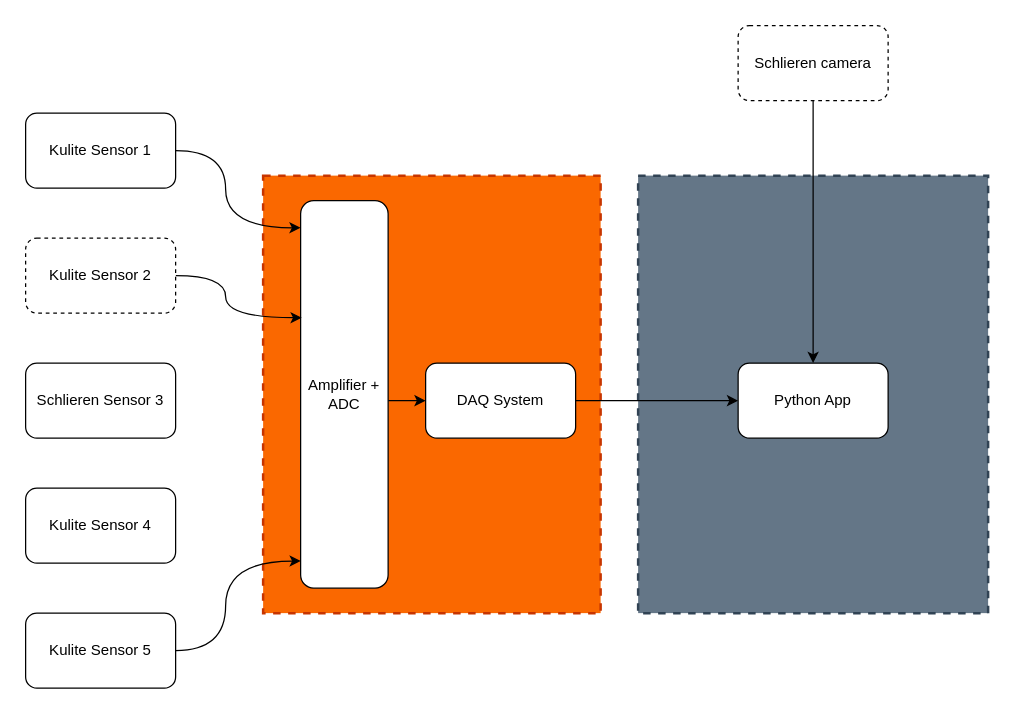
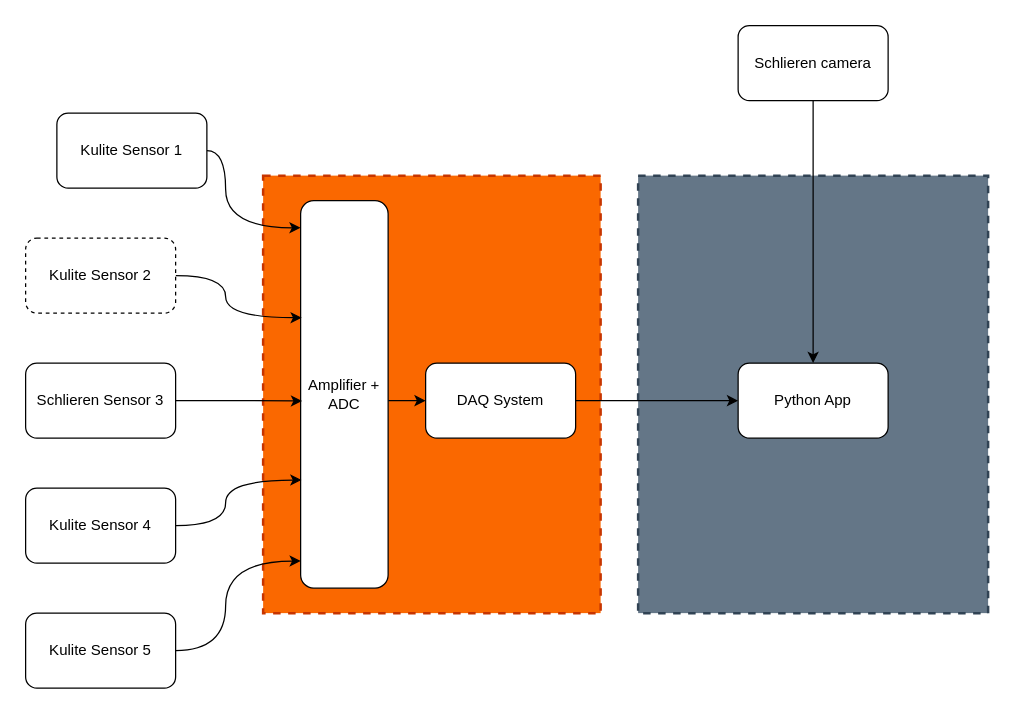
  <mxCell id="0" />
  <mxCell id="1" parent="0" />
  <mxCell id="2" value="" style="rounded=0;whiteSpace=wrap;html=1;dashed=1;strokeWidth=2;fillColor=#647687;strokeColor=#314354;fontColor=#ffffff;" parent="1" vertex="1"><mxGeometry x="510" y="140" width="280" height="350" as="geometry" /></mxCell>
  <mxCell id="3" value="" style="rounded=0;whiteSpace=wrap;html=1;fillColor=#fa6800;strokeColor=#C73500;dashed=1;strokeWidth=2;fontColor=#000000;" parent="1" vertex="1"><mxGeometry x="210" y="140" width="270" height="350" as="geometry" /></mxCell>
  <mxCell id="4" style="edgeStyle=orthogonalEdgeStyle;orthogonalLoop=1;jettySize=auto;html=1;entryX=0;entryY=0.07;entryDx=0;entryDy=0;entryPerimeter=0;curved=1;" parent="1" source="5" target="7" edge="1"><mxGeometry relative="1" as="geometry"><Array as="points"><mxPoint x="180" y="120" /><mxPoint x="180" y="182" /></Array></mxGeometry></mxCell>
- <mxCell id="5" value="Kulite Sensor 1" style="rounded=1;whiteSpace=wrap;html=1;" parent="1" vertex="1"><mxGeometry x="20" y="90" width="120" height="60" as="geometry" /></mxCell>
+ <mxCell id="5" value="Kulite Sensor 1" style="rounded=1;whiteSpace=wrap;html=1;" parent="1" vertex="1"><mxGeometry x="45" y="90" width="120" height="60" as="geometry" /></mxCell>
  <mxCell id="6" style="edgeStyle=orthogonalEdgeStyle;rounded=0;orthogonalLoop=1;jettySize=auto;html=1;entryX=0;entryY=0.5;entryDx=0;entryDy=0;" parent="1" source="7" target="9" edge="1"><mxGeometry relative="1" as="geometry"><Array as="points"><mxPoint x="330" y="320" /><mxPoint x="330" y="320" /></Array></mxGeometry></mxCell>
  <mxCell id="7" value="Amplifier + ADC" style="rounded=1;whiteSpace=wrap;html=1;" parent="1" vertex="1"><mxGeometry x="240" y="160" width="70" height="310" as="geometry" /></mxCell>
  <mxCell id="8" value="" style="edgeStyle=orthogonalEdgeStyle;rounded=0;orthogonalLoop=1;jettySize=auto;html=1;" parent="1" source="9" target="10" edge="1"><mxGeometry relative="1" as="geometry" /></mxCell>
  <mxCell id="9" value="DAQ System" style="rounded=1;whiteSpace=wrap;html=1;" parent="1" vertex="1"><mxGeometry x="340" y="290" width="120" height="60" as="geometry" /></mxCell>
  <mxCell id="10" value="Python App" style="whiteSpace=wrap;html=1;rounded=1;" parent="1" vertex="1"><mxGeometry x="590" y="290" width="120" height="60" as="geometry" /></mxCell>
  <mxCell id="11" style="edgeStyle=orthogonalEdgeStyle;orthogonalLoop=1;jettySize=auto;html=1;entryX=0.013;entryY=0.302;entryDx=0;entryDy=0;entryPerimeter=0;curved=1;" parent="1" source="12" target="7" edge="1"><mxGeometry relative="1" as="geometry"><Array as="points"><mxPoint x="180" y="220" /><mxPoint x="180" y="254" /></Array></mxGeometry></mxCell>
  <mxCell id="12" value="Kulite Sensor 2" style="rounded=1;whiteSpace=wrap;html=1;dashed=1;" parent="1" vertex="1"><mxGeometry x="20" y="190" width="120" height="60" as="geometry" /></mxCell>
+ <mxCell id="13" style="edgeStyle=orthogonalEdgeStyle;rounded=0;orthogonalLoop=1;jettySize=auto;html=1;entryX=0.017;entryY=0.517;entryDx=0;entryDy=0;entryPerimeter=0;" parent="1" source="14" target="7" edge="1"><mxGeometry relative="1" as="geometry" /></mxCell>
  <mxCell id="14" value="Schlieren Sensor 3" style="rounded=1;whiteSpace=wrap;html=1;" parent="1" vertex="1"><mxGeometry x="20" y="290" width="120" height="60" as="geometry" /></mxCell>
+ <mxCell id="15" style="edgeStyle=orthogonalEdgeStyle;orthogonalLoop=1;jettySize=auto;html=1;entryX=0.01;entryY=0.721;entryDx=0;entryDy=0;entryPerimeter=0;curved=1;" parent="1" source="16" target="7" edge="1"><mxGeometry relative="1" as="geometry"><Array as="points"><mxPoint x="180" y="420" /><mxPoint x="180" y="384" /></Array></mxGeometry></mxCell>
  <mxCell id="16" value="Kulite Sensor 4" style="rounded=1;whiteSpace=wrap;html=1;" parent="1" vertex="1"><mxGeometry x="20" y="390" width="120" height="60" as="geometry" /></mxCell>
  <mxCell id="17" style="edgeStyle=orthogonalEdgeStyle;orthogonalLoop=1;jettySize=auto;html=1;entryX=0.002;entryY=0.93;entryDx=0;entryDy=0;entryPerimeter=0;curved=1;" parent="1" source="18" target="7" edge="1"><mxGeometry relative="1" as="geometry"><Array as="points"><mxPoint x="180" y="520" /><mxPoint x="180" y="448" /></Array></mxGeometry></mxCell>
  <mxCell id="18" value="Kulite Sensor 5" style="rounded=1;whiteSpace=wrap;html=1;" parent="1" vertex="1"><mxGeometry x="20" y="490" width="120" height="60" as="geometry" /></mxCell>
  <mxCell id="19" style="edgeStyle=orthogonalEdgeStyle;rounded=0;orthogonalLoop=1;jettySize=auto;html=1;" parent="1" source="20" target="10" edge="1"><mxGeometry relative="1" as="geometry" /></mxCell>
- <mxCell id="20" value="Schlieren camera" style="rounded=1;whiteSpace=wrap;html=1;dashed=1;" parent="1" vertex="1"><mxGeometry x="590" y="20" width="120" height="60" as="geometry" /></mxCell>
+ <mxCell id="20" value="Schlieren camera" style="rounded=1;whiteSpace=wrap;html=1;" parent="1" vertex="1"><mxGeometry x="590" y="20" width="120" height="60" as="geometry" /></mxCell>
